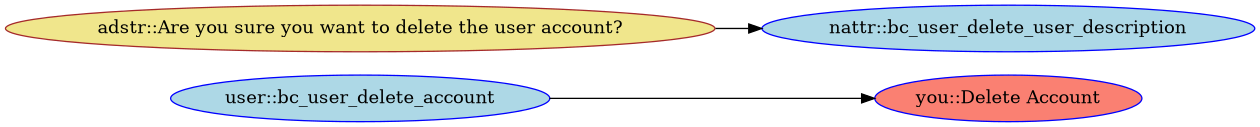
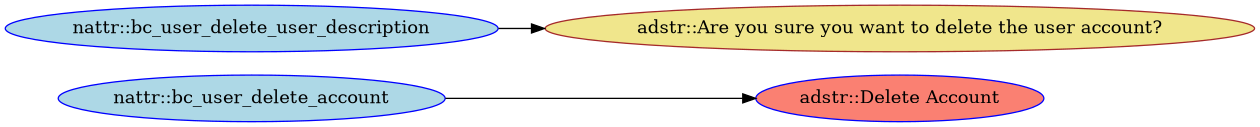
  digraph {
    rankdir=LR
    node [color=blue fillcolor=lightblue style=filled]
-   "adstr::Delete Account" [fillcolor=salmon label="you::Delete Account"]
-   "nattr::bc_user_delete_account" [label="user::bc_user_delete_account"]
+   "adstr::Delete Account" [fillcolor=salmon]
+   "nattr::bc_user_delete_account"
    "adstr::Are you sure you want to delete the user account?" [color=brown fillcolor=khaki]
    "nattr::bc_user_delete_user_description"
    "nattr::bc_user_delete_account" -> "adstr::Delete Account"
-   "adstr::Are you sure you want to delete the user account?" -> "nattr::bc_user_delete_user_description"
+   "nattr::bc_user_delete_user_description" -> "adstr::Are you sure you want to delete the user account?"
  }
